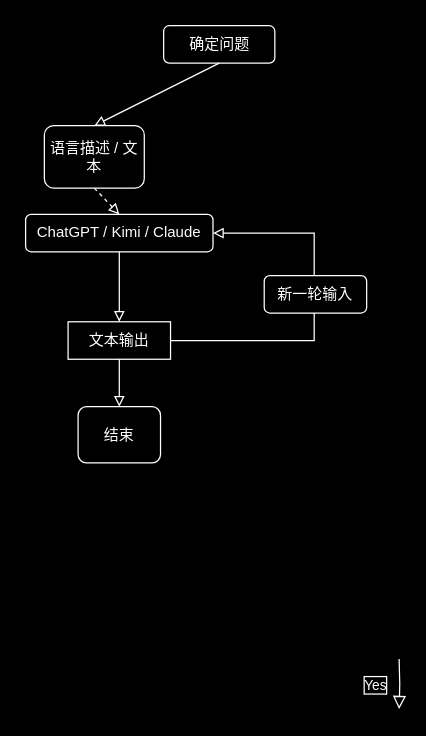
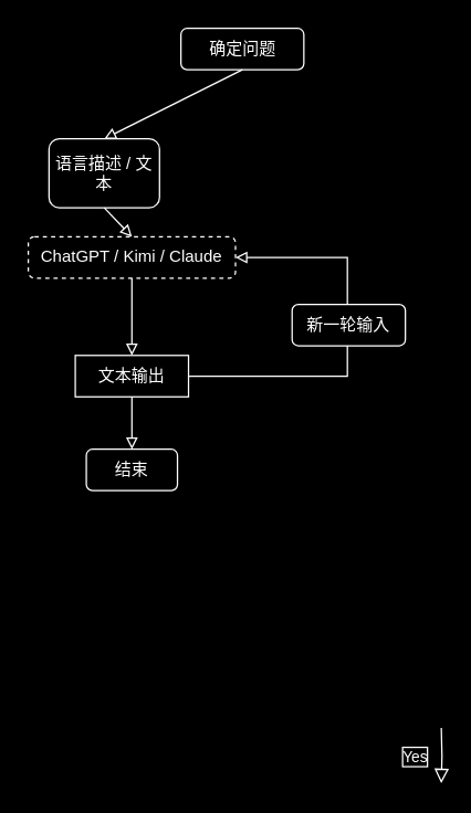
  <mxCell id="0" />
  <mxCell id="1" parent="0" />
  <mxCell id="2" value="Yes" style="rounded=0;html=1;jettySize=auto;orthogonalLoop=1;fontSize=11;endArrow=block;endFill=0;endSize=8;strokeWidth=1;shadow=0;labelBackgroundColor=#000000;edgeStyle=orthogonalEdgeStyle;strokeColor=#FFFFFF;fontColor=#FFFFFF;labelBorderColor=#FFFFFF;" parent="1" edge="1"><mxGeometry y="20" relative="1" as="geometry"><mxPoint as="offset" /><mxPoint x="319" y="527" as="sourcePoint" /><mxPoint x="319" y="567" as="targetPoint" /></mxGeometry></mxCell>
  <mxCell id="3" value="确定问题" style="rounded=1;whiteSpace=wrap;html=1;fillColor=#000000;strokeColor=#FFFFFF;fontColor=#FFFFFF;" vertex="1" parent="1"><mxGeometry x="130.5" y="20" width="89" height="30" as="geometry" /></mxCell>
  <mxCell id="4" value="" style="endArrow=block;html=1;rounded=0;strokeColor=#FFFFFF;endFill=0;exitX=0.5;exitY=1;exitDx=0;exitDy=0;entryX=0.5;entryY=0;entryDx=0;entryDy=0;" edge="1" parent="1" source="3" target="5"><mxGeometry width="50" height="50" relative="1" as="geometry"><mxPoint x="210" y="39" as="sourcePoint" /><mxPoint x="191" y="109" as="targetPoint" /></mxGeometry></mxCell>
  <mxCell id="5" value="语言描述 / 文本" style="rounded=1;whiteSpace=wrap;html=1;fillColor=#000000;strokeColor=#FFFFFF;fontColor=#FFFFFF;" vertex="1" parent="1"><mxGeometry x="35" y="100" width="80" height="50" as="geometry" /></mxCell>
- <mxCell id="6" value="ChatGPT / Kimi / Claude" style="rounded=1;whiteSpace=wrap;html=1;fillColor=#000000;strokeColor=#FFFFFF;fontColor=#FFFFFF;" vertex="1" parent="1"><mxGeometry x="20" y="171" width="150" height="30" as="geometry" /></mxCell>
+ <mxCell id="6" value="ChatGPT / Kimi / Claude" style="rounded=1;whiteSpace=wrap;html=1;fillColor=#000000;strokeColor=#FFFFFF;fontColor=#FFFFFF;dashed=1;" vertex="1" parent="1"><mxGeometry x="20" y="171" width="150" height="30" as="geometry" /></mxCell>
  <mxCell id="7" value="文本输出" style="whiteSpace=wrap;html=1;fillColor=#000000;strokeColor=#FFFFFF;fontColor=#FFFFFF;rounded=0;" vertex="1" parent="1"><mxGeometry x="54" y="257" width="82" height="30" as="geometry" /></mxCell>
- <mxCell id="8" value="结束" style="rounded=1;whiteSpace=wrap;html=1;fillColor=#000000;strokeColor=#FFFFFF;fontColor=#FFFFFF;" vertex="1" parent="1"><mxGeometry x="62" y="325" width="66" height="45" as="geometry" /></mxCell>
- <mxCell id="9" value="" style="endArrow=block;html=1;rounded=0;strokeColor=#FFFFFF;endFill=0;exitX=0.5;exitY=1;exitDx=0;exitDy=0;entryX=0.5;entryY=0;entryDx=0;entryDy=0;dashed=1;" edge="1" parent="1" source="5" target="6"><mxGeometry width="50" height="50" relative="1" as="geometry"><mxPoint x="264" y="11" as="sourcePoint" /><mxPoint x="245" y="81" as="targetPoint" /></mxGeometry></mxCell>
+ <mxCell id="8" value="结束" style="rounded=1;whiteSpace=wrap;html=1;fillColor=#000000;strokeColor=#FFFFFF;fontColor=#FFFFFF;" vertex="1" parent="1"><mxGeometry x="62" y="325" width="66" height="30" as="geometry" /></mxCell>
+ <mxCell id="9" value="" style="endArrow=block;html=1;rounded=0;strokeColor=#FFFFFF;endFill=0;exitX=0.5;exitY=1;exitDx=0;exitDy=0;entryX=0.5;entryY=0;entryDx=0;entryDy=0;" edge="1" parent="1" source="5" target="6"><mxGeometry width="50" height="50" relative="1" as="geometry"><mxPoint x="264" y="11" as="sourcePoint" /><mxPoint x="245" y="81" as="targetPoint" /></mxGeometry></mxCell>
  <mxCell id="10" value="" style="endArrow=block;html=1;rounded=0;strokeColor=#FFFFFF;endFill=0;exitX=0.5;exitY=1;exitDx=0;exitDy=0;entryX=0.5;entryY=0;entryDx=0;entryDy=0;" edge="1" parent="1" source="6" target="7"><mxGeometry width="50" height="50" relative="1" as="geometry"><mxPoint x="274" y="21" as="sourcePoint" /><mxPoint x="255" y="91" as="targetPoint" /></mxGeometry></mxCell>
  <mxCell id="11" value="" style="endArrow=block;html=1;rounded=0;strokeColor=#FFFFFF;endFill=0;exitX=0.5;exitY=1;exitDx=0;exitDy=0;entryX=0.5;entryY=0;entryDx=0;entryDy=0;" edge="1" parent="1" source="7" target="8"><mxGeometry width="50" height="50" relative="1" as="geometry"><mxPoint x="284" y="41" as="sourcePoint" /><mxPoint x="265" y="111" as="targetPoint" /></mxGeometry></mxCell>
  <mxCell id="12" value="" style="edgeStyle=elbowEdgeStyle;elbow=horizontal;endArrow=block;html=1;curved=0;rounded=0;endSize=6;startSize=6;strokeColor=#FFFFFF;endFill=0;exitX=1;exitY=0.5;exitDx=0;exitDy=0;entryX=1;entryY=0.5;entryDx=0;entryDy=0;" edge="1" parent="1" source="7" target="6"><mxGeometry width="50" height="50" relative="1" as="geometry"><mxPoint x="162" y="261" as="sourcePoint" /><mxPoint x="212" y="211" as="targetPoint" /><Array as="points"><mxPoint x="251" y="228" /></Array></mxGeometry></mxCell>
  <mxCell id="13" value="新一轮输入" style="rounded=1;whiteSpace=wrap;html=1;fillColor=#000000;strokeColor=#FFFFFF;fontColor=#FFFFFF;" vertex="1" parent="1"><mxGeometry x="211" y="220" width="82" height="30" as="geometry" /></mxCell>
